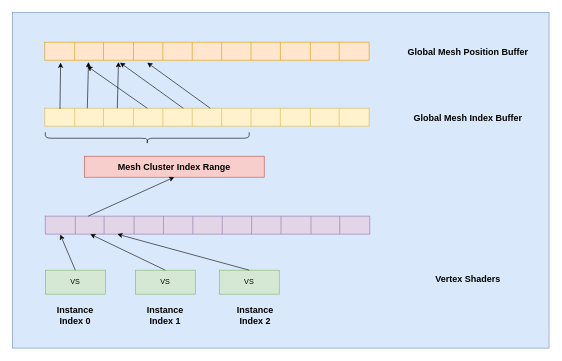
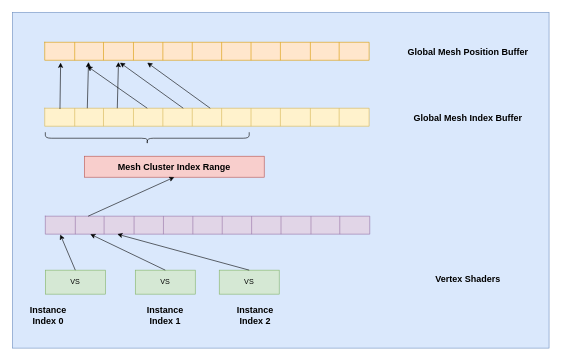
  <mxCell id="0" />
  <mxCell id="1" parent="0" />
  <mxCell id="2" value="" style="rounded=0;whiteSpace=wrap;html=1;fillColor=#dae8fc;strokeColor=#6c8ebf;" vertex="1" parent="1"><mxGeometry x="20" y="20" width="895" height="560" as="geometry" /></mxCell>
  <mxCell id="3" value="" style="shape=table;startSize=0;container=1;collapsible=0;childLayout=tableLayout;fontSize=16;fillColor=#ffe6cc;strokeColor=#d79b00;" vertex="1" parent="1"><mxGeometry x="74" y="70" width="541" height="30" as="geometry" /></mxCell>
  <mxCell id="4" value="" style="shape=tableRow;horizontal=0;startSize=0;swimlaneHead=0;swimlaneBody=0;strokeColor=inherit;top=0;left=0;bottom=0;right=0;collapsible=0;dropTarget=0;fillColor=none;points=[[0,0.5],[1,0.5]];portConstraint=eastwest;fontSize=16;" vertex="1" parent="3"><mxGeometry width="541" height="30" as="geometry" /></mxCell>
  <mxCell id="5" value="" style="shape=partialRectangle;html=1;whiteSpace=wrap;connectable=0;strokeColor=inherit;overflow=hidden;fillColor=none;top=0;left=0;bottom=0;right=0;pointerEvents=1;fontSize=16;" vertex="1" parent="4"><mxGeometry width="50" height="30" as="geometry"><mxRectangle width="50" height="30" as="alternateBounds" /></mxGeometry></mxCell>
  <mxCell id="6" value="" style="shape=partialRectangle;html=1;whiteSpace=wrap;connectable=0;strokeColor=inherit;overflow=hidden;fillColor=none;top=0;left=0;bottom=0;right=0;pointerEvents=1;fontSize=16;" vertex="1" parent="4"><mxGeometry x="50" width="48" height="30" as="geometry"><mxRectangle width="48" height="30" as="alternateBounds" /></mxGeometry></mxCell>
  <mxCell id="7" style="shape=partialRectangle;html=1;whiteSpace=wrap;connectable=0;strokeColor=inherit;overflow=hidden;fillColor=none;top=0;left=0;bottom=0;right=0;pointerEvents=1;fontSize=16;" vertex="1" parent="4"><mxGeometry x="98" width="50" height="30" as="geometry"><mxRectangle width="50" height="30" as="alternateBounds" /></mxGeometry></mxCell>
  <mxCell id="8" style="shape=partialRectangle;html=1;whiteSpace=wrap;connectable=0;strokeColor=inherit;overflow=hidden;fillColor=none;top=0;left=0;bottom=0;right=0;pointerEvents=1;fontSize=16;" vertex="1" parent="4"><mxGeometry x="148" width="49" height="30" as="geometry"><mxRectangle width="49" height="30" as="alternateBounds" /></mxGeometry></mxCell>
  <mxCell id="9" style="shape=partialRectangle;html=1;whiteSpace=wrap;connectable=0;strokeColor=inherit;overflow=hidden;fillColor=none;top=0;left=0;bottom=0;right=0;pointerEvents=1;fontSize=16;" vertex="1" parent="4"><mxGeometry x="197" width="49" height="30" as="geometry"><mxRectangle width="49" height="30" as="alternateBounds" /></mxGeometry></mxCell>
  <mxCell id="10" style="shape=partialRectangle;html=1;whiteSpace=wrap;connectable=0;strokeColor=inherit;overflow=hidden;fillColor=none;top=0;left=0;bottom=0;right=0;pointerEvents=1;fontSize=16;" vertex="1" parent="4"><mxGeometry x="246" width="49" height="30" as="geometry"><mxRectangle width="49" height="30" as="alternateBounds" /></mxGeometry></mxCell>
  <mxCell id="11" style="shape=partialRectangle;html=1;whiteSpace=wrap;connectable=0;strokeColor=inherit;overflow=hidden;fillColor=none;top=0;left=0;bottom=0;right=0;pointerEvents=1;fontSize=16;" vertex="1" parent="4"><mxGeometry x="295" width="49" height="30" as="geometry"><mxRectangle width="49" height="30" as="alternateBounds" /></mxGeometry></mxCell>
  <mxCell id="12" style="shape=partialRectangle;html=1;whiteSpace=wrap;connectable=0;strokeColor=inherit;overflow=hidden;fillColor=none;top=0;left=0;bottom=0;right=0;pointerEvents=1;fontSize=16;" vertex="1" parent="4"><mxGeometry x="344" width="49" height="30" as="geometry"><mxRectangle width="49" height="30" as="alternateBounds" /></mxGeometry></mxCell>
  <mxCell id="13" style="shape=partialRectangle;html=1;whiteSpace=wrap;connectable=0;strokeColor=inherit;overflow=hidden;fillColor=none;top=0;left=0;bottom=0;right=0;pointerEvents=1;fontSize=16;" vertex="1" parent="4"><mxGeometry x="393" width="50" height="30" as="geometry"><mxRectangle width="50" height="30" as="alternateBounds" /></mxGeometry></mxCell>
  <mxCell id="14" style="shape=partialRectangle;html=1;whiteSpace=wrap;connectable=0;strokeColor=inherit;overflow=hidden;fillColor=none;top=0;left=0;bottom=0;right=0;pointerEvents=1;fontSize=16;" vertex="1" parent="4"><mxGeometry x="443" width="48" height="30" as="geometry"><mxRectangle width="48" height="30" as="alternateBounds" /></mxGeometry></mxCell>
  <mxCell id="15" style="shape=partialRectangle;html=1;whiteSpace=wrap;connectable=0;strokeColor=inherit;overflow=hidden;fillColor=none;top=0;left=0;bottom=0;right=0;pointerEvents=1;fontSize=16;" vertex="1" parent="4"><mxGeometry x="491" width="50" height="30" as="geometry"><mxRectangle width="50" height="30" as="alternateBounds" /></mxGeometry></mxCell>
  <mxCell id="16" value="Global Mesh Position Buffer" style="text;html=1;align=center;verticalAlign=middle;whiteSpace=wrap;rounded=0;fontSize=15;fontStyle=1" vertex="1" parent="1"><mxGeometry x="665" y="70" width="230" height="30" as="geometry" /></mxCell>
  <mxCell id="17" value="" style="shape=table;startSize=0;container=1;collapsible=0;childLayout=tableLayout;fontSize=16;fillColor=#fff2cc;strokeColor=#d6b656;" vertex="1" parent="1"><mxGeometry x="74" y="180" width="541" height="30" as="geometry" /></mxCell>
  <mxCell id="18" value="" style="shape=tableRow;horizontal=0;startSize=0;swimlaneHead=0;swimlaneBody=0;strokeColor=inherit;top=0;left=0;bottom=0;right=0;collapsible=0;dropTarget=0;fillColor=none;points=[[0,0.5],[1,0.5]];portConstraint=eastwest;fontSize=16;" vertex="1" parent="17"><mxGeometry width="541" height="30" as="geometry" /></mxCell>
  <mxCell id="19" value="" style="shape=partialRectangle;html=1;whiteSpace=wrap;connectable=0;strokeColor=inherit;overflow=hidden;fillColor=none;top=0;left=0;bottom=0;right=0;pointerEvents=1;fontSize=16;" vertex="1" parent="18"><mxGeometry width="50" height="30" as="geometry"><mxRectangle width="50" height="30" as="alternateBounds" /></mxGeometry></mxCell>
  <mxCell id="20" value="" style="shape=partialRectangle;html=1;whiteSpace=wrap;connectable=0;strokeColor=inherit;overflow=hidden;fillColor=none;top=0;left=0;bottom=0;right=0;pointerEvents=1;fontSize=16;" vertex="1" parent="18"><mxGeometry x="50" width="48" height="30" as="geometry"><mxRectangle width="48" height="30" as="alternateBounds" /></mxGeometry></mxCell>
  <mxCell id="21" style="shape=partialRectangle;html=1;whiteSpace=wrap;connectable=0;strokeColor=inherit;overflow=hidden;fillColor=none;top=0;left=0;bottom=0;right=0;pointerEvents=1;fontSize=16;" vertex="1" parent="18"><mxGeometry x="98" width="50" height="30" as="geometry"><mxRectangle width="50" height="30" as="alternateBounds" /></mxGeometry></mxCell>
  <mxCell id="22" style="shape=partialRectangle;html=1;whiteSpace=wrap;connectable=0;strokeColor=inherit;overflow=hidden;fillColor=none;top=0;left=0;bottom=0;right=0;pointerEvents=1;fontSize=16;" vertex="1" parent="18"><mxGeometry x="148" width="49" height="30" as="geometry"><mxRectangle width="49" height="30" as="alternateBounds" /></mxGeometry></mxCell>
  <mxCell id="23" style="shape=partialRectangle;html=1;whiteSpace=wrap;connectable=0;strokeColor=inherit;overflow=hidden;fillColor=none;top=0;left=0;bottom=0;right=0;pointerEvents=1;fontSize=16;" vertex="1" parent="18"><mxGeometry x="197" width="49" height="30" as="geometry"><mxRectangle width="49" height="30" as="alternateBounds" /></mxGeometry></mxCell>
  <mxCell id="24" style="shape=partialRectangle;html=1;whiteSpace=wrap;connectable=0;strokeColor=inherit;overflow=hidden;fillColor=none;top=0;left=0;bottom=0;right=0;pointerEvents=1;fontSize=16;" vertex="1" parent="18"><mxGeometry x="246" width="49" height="30" as="geometry"><mxRectangle width="49" height="30" as="alternateBounds" /></mxGeometry></mxCell>
  <mxCell id="25" style="shape=partialRectangle;html=1;whiteSpace=wrap;connectable=0;strokeColor=inherit;overflow=hidden;fillColor=none;top=0;left=0;bottom=0;right=0;pointerEvents=1;fontSize=16;" vertex="1" parent="18"><mxGeometry x="295" width="49" height="30" as="geometry"><mxRectangle width="49" height="30" as="alternateBounds" /></mxGeometry></mxCell>
  <mxCell id="26" style="shape=partialRectangle;html=1;whiteSpace=wrap;connectable=0;strokeColor=inherit;overflow=hidden;fillColor=none;top=0;left=0;bottom=0;right=0;pointerEvents=1;fontSize=16;" vertex="1" parent="18"><mxGeometry x="344" width="49" height="30" as="geometry"><mxRectangle width="49" height="30" as="alternateBounds" /></mxGeometry></mxCell>
  <mxCell id="27" style="shape=partialRectangle;html=1;whiteSpace=wrap;connectable=0;strokeColor=inherit;overflow=hidden;fillColor=none;top=0;left=0;bottom=0;right=0;pointerEvents=1;fontSize=16;" vertex="1" parent="18"><mxGeometry x="393" width="50" height="30" as="geometry"><mxRectangle width="50" height="30" as="alternateBounds" /></mxGeometry></mxCell>
  <mxCell id="28" style="shape=partialRectangle;html=1;whiteSpace=wrap;connectable=0;strokeColor=inherit;overflow=hidden;fillColor=none;top=0;left=0;bottom=0;right=0;pointerEvents=1;fontSize=16;" vertex="1" parent="18"><mxGeometry x="443" width="48" height="30" as="geometry"><mxRectangle width="48" height="30" as="alternateBounds" /></mxGeometry></mxCell>
  <mxCell id="29" style="shape=partialRectangle;html=1;whiteSpace=wrap;connectable=0;strokeColor=inherit;overflow=hidden;fillColor=none;top=0;left=0;bottom=0;right=0;pointerEvents=1;fontSize=16;" vertex="1" parent="18"><mxGeometry x="491" width="50" height="30" as="geometry"><mxRectangle width="50" height="30" as="alternateBounds" /></mxGeometry></mxCell>
  <mxCell id="30" value="Global Mesh Index Buffer" style="text;html=1;align=center;verticalAlign=middle;whiteSpace=wrap;rounded=0;fontSize=15;fontStyle=1" vertex="1" parent="1"><mxGeometry x="665" y="180" width="230" height="30" as="geometry" /></mxCell>
  <mxCell id="31" value="" style="endArrow=classic;html=1;rounded=0;exitX=0.047;exitY=0.044;exitDx=0;exitDy=0;exitPerimeter=0;entryX=0.049;entryY=1.133;entryDx=0;entryDy=0;entryPerimeter=0;" edge="1" parent="1" source="18" target="4"><mxGeometry width="50" height="50" relative="1" as="geometry"><mxPoint x="345" y="350" as="sourcePoint" /><mxPoint x="395" y="300" as="targetPoint" /></mxGeometry></mxCell>
  <mxCell id="32" value="" style="endArrow=classic;html=1;rounded=0;exitX=0.047;exitY=0.044;exitDx=0;exitDy=0;exitPerimeter=0;entryX=0.049;entryY=1.133;entryDx=0;entryDy=0;entryPerimeter=0;" edge="1" parent="1"><mxGeometry width="50" height="50" relative="1" as="geometry"><mxPoint x="145" y="180" as="sourcePoint" /><mxPoint x="147" y="103" as="targetPoint" /></mxGeometry></mxCell>
  <mxCell id="33" value="" style="endArrow=classic;html=1;rounded=0;exitX=0.047;exitY=0.044;exitDx=0;exitDy=0;exitPerimeter=0;entryX=0.049;entryY=1.133;entryDx=0;entryDy=0;entryPerimeter=0;" edge="1" parent="1"><mxGeometry width="50" height="50" relative="1" as="geometry"><mxPoint x="195" y="180" as="sourcePoint" /><mxPoint x="197" y="103" as="targetPoint" /></mxGeometry></mxCell>
  <mxCell id="34" value="" style="endArrow=classic;html=1;rounded=0;exitX=0.047;exitY=0.044;exitDx=0;exitDy=0;exitPerimeter=0;" edge="1" parent="1"><mxGeometry width="50" height="50" relative="1" as="geometry"><mxPoint x="245" y="180" as="sourcePoint" /><mxPoint x="145" y="110" as="targetPoint" /></mxGeometry></mxCell>
  <mxCell id="35" value="" style="endArrow=classic;html=1;rounded=0;exitX=0.047;exitY=0.044;exitDx=0;exitDy=0;exitPerimeter=0;entryX=0.232;entryY=1.133;entryDx=0;entryDy=0;entryPerimeter=0;" edge="1" parent="1" target="4"><mxGeometry width="50" height="50" relative="1" as="geometry"><mxPoint x="305" y="180" as="sourcePoint" /><mxPoint x="205" y="110" as="targetPoint" /></mxGeometry></mxCell>
  <mxCell id="36" value="" style="endArrow=classic;html=1;rounded=0;exitX=0.047;exitY=0.044;exitDx=0;exitDy=0;exitPerimeter=0;entryX=0.232;entryY=1.133;entryDx=0;entryDy=0;entryPerimeter=0;" edge="1" parent="1"><mxGeometry width="50" height="50" relative="1" as="geometry"><mxPoint x="350" y="180" as="sourcePoint" /><mxPoint x="245" y="104" as="targetPoint" /></mxGeometry></mxCell>
  <mxCell id="37" value="" style="shape=curlyBracket;whiteSpace=wrap;html=1;rounded=1;flipH=1;labelPosition=right;verticalLabelPosition=middle;align=left;verticalAlign=middle;direction=north;" vertex="1" parent="1"><mxGeometry x="75" y="220" width="340" height="20" as="geometry" /></mxCell>
  <mxCell id="38" value="Mesh Cluster Index Range" style="rounded=0;whiteSpace=wrap;html=1;fontSize=15;fontStyle=1;fillColor=#f8cecc;strokeColor=#b85450;" vertex="1" parent="1"><mxGeometry x="140" y="260" width="300" height="35" as="geometry" /></mxCell>
  <mxCell id="39" value="" style="shape=table;startSize=0;container=1;collapsible=0;childLayout=tableLayout;fontSize=16;fillColor=#e1d5e7;strokeColor=#9673a6;" vertex="1" parent="1"><mxGeometry x="75" y="360" width="541" height="30" as="geometry" /></mxCell>
  <mxCell id="40" value="" style="shape=tableRow;horizontal=0;startSize=0;swimlaneHead=0;swimlaneBody=0;strokeColor=inherit;top=0;left=0;bottom=0;right=0;collapsible=0;dropTarget=0;fillColor=none;points=[[0,0.5],[1,0.5]];portConstraint=eastwest;fontSize=16;" vertex="1" parent="39"><mxGeometry width="541" height="30" as="geometry" /></mxCell>
  <mxCell id="41" value="" style="shape=partialRectangle;html=1;whiteSpace=wrap;connectable=0;strokeColor=inherit;overflow=hidden;fillColor=none;top=0;left=0;bottom=0;right=0;pointerEvents=1;fontSize=16;" vertex="1" parent="40"><mxGeometry width="50" height="30" as="geometry"><mxRectangle width="50" height="30" as="alternateBounds" /></mxGeometry></mxCell>
  <mxCell id="42" value="" style="shape=partialRectangle;html=1;whiteSpace=wrap;connectable=0;strokeColor=inherit;overflow=hidden;fillColor=none;top=0;left=0;bottom=0;right=0;pointerEvents=1;fontSize=16;" vertex="1" parent="40"><mxGeometry x="50" width="48" height="30" as="geometry"><mxRectangle width="48" height="30" as="alternateBounds" /></mxGeometry></mxCell>
  <mxCell id="43" style="shape=partialRectangle;html=1;whiteSpace=wrap;connectable=0;strokeColor=inherit;overflow=hidden;fillColor=none;top=0;left=0;bottom=0;right=0;pointerEvents=1;fontSize=16;" vertex="1" parent="40"><mxGeometry x="98" width="50" height="30" as="geometry"><mxRectangle width="50" height="30" as="alternateBounds" /></mxGeometry></mxCell>
  <mxCell id="44" style="shape=partialRectangle;html=1;whiteSpace=wrap;connectable=0;strokeColor=inherit;overflow=hidden;fillColor=none;top=0;left=0;bottom=0;right=0;pointerEvents=1;fontSize=16;" vertex="1" parent="40"><mxGeometry x="148" width="49" height="30" as="geometry"><mxRectangle width="49" height="30" as="alternateBounds" /></mxGeometry></mxCell>
  <mxCell id="45" style="shape=partialRectangle;html=1;whiteSpace=wrap;connectable=0;strokeColor=inherit;overflow=hidden;fillColor=none;top=0;left=0;bottom=0;right=0;pointerEvents=1;fontSize=16;" vertex="1" parent="40"><mxGeometry x="197" width="49" height="30" as="geometry"><mxRectangle width="49" height="30" as="alternateBounds" /></mxGeometry></mxCell>
  <mxCell id="46" style="shape=partialRectangle;html=1;whiteSpace=wrap;connectable=0;strokeColor=inherit;overflow=hidden;fillColor=none;top=0;left=0;bottom=0;right=0;pointerEvents=1;fontSize=16;" vertex="1" parent="40"><mxGeometry x="246" width="49" height="30" as="geometry"><mxRectangle width="49" height="30" as="alternateBounds" /></mxGeometry></mxCell>
  <mxCell id="47" style="shape=partialRectangle;html=1;whiteSpace=wrap;connectable=0;strokeColor=inherit;overflow=hidden;fillColor=none;top=0;left=0;bottom=0;right=0;pointerEvents=1;fontSize=16;" vertex="1" parent="40"><mxGeometry x="295" width="49" height="30" as="geometry"><mxRectangle width="49" height="30" as="alternateBounds" /></mxGeometry></mxCell>
  <mxCell id="48" style="shape=partialRectangle;html=1;whiteSpace=wrap;connectable=0;strokeColor=inherit;overflow=hidden;fillColor=none;top=0;left=0;bottom=0;right=0;pointerEvents=1;fontSize=16;" vertex="1" parent="40"><mxGeometry x="344" width="49" height="30" as="geometry"><mxRectangle width="49" height="30" as="alternateBounds" /></mxGeometry></mxCell>
  <mxCell id="49" style="shape=partialRectangle;html=1;whiteSpace=wrap;connectable=0;strokeColor=inherit;overflow=hidden;fillColor=none;top=0;left=0;bottom=0;right=0;pointerEvents=1;fontSize=16;" vertex="1" parent="40"><mxGeometry x="393" width="50" height="30" as="geometry"><mxRectangle width="50" height="30" as="alternateBounds" /></mxGeometry></mxCell>
  <mxCell id="50" style="shape=partialRectangle;html=1;whiteSpace=wrap;connectable=0;strokeColor=inherit;overflow=hidden;fillColor=none;top=0;left=0;bottom=0;right=0;pointerEvents=1;fontSize=16;" vertex="1" parent="40"><mxGeometry x="443" width="48" height="30" as="geometry"><mxRectangle width="48" height="30" as="alternateBounds" /></mxGeometry></mxCell>
  <mxCell id="51" style="shape=partialRectangle;html=1;whiteSpace=wrap;connectable=0;strokeColor=inherit;overflow=hidden;fillColor=none;top=0;left=0;bottom=0;right=0;pointerEvents=1;fontSize=16;" vertex="1" parent="40"><mxGeometry x="491" width="50" height="30" as="geometry"><mxRectangle width="50" height="30" as="alternateBounds" /></mxGeometry></mxCell>
  <mxCell id="52" value="" style="endArrow=classic;html=1;rounded=0;exitX=0.132;exitY=0;exitDx=0;exitDy=0;exitPerimeter=0;entryX=0.5;entryY=1;entryDx=0;entryDy=0;" edge="1" parent="1" source="40" target="38"><mxGeometry width="50" height="50" relative="1" as="geometry"><mxPoint x="345" y="350" as="sourcePoint" /><mxPoint x="395" y="300" as="targetPoint" /></mxGeometry></mxCell>
  <mxCell id="53" value="VS" style="rounded=0;whiteSpace=wrap;html=1;fillColor=#d5e8d4;strokeColor=#82b366;" vertex="1" parent="1"><mxGeometry x="75" y="450" width="100" height="40" as="geometry" /></mxCell>
  <mxCell id="54" value="VS" style="rounded=0;whiteSpace=wrap;html=1;fillColor=#d5e8d4;strokeColor=#82b366;" vertex="1" parent="1"><mxGeometry x="225" y="450" width="100" height="40" as="geometry" /></mxCell>
  <mxCell id="55" value="VS" style="rounded=0;whiteSpace=wrap;html=1;fillColor=#d5e8d4;strokeColor=#82b366;" vertex="1" parent="1"><mxGeometry x="365" y="450" width="100" height="40" as="geometry" /></mxCell>
  <mxCell id="56" value="Vertex Shaders" style="text;html=1;align=center;verticalAlign=middle;whiteSpace=wrap;rounded=0;fontSize=15;fontStyle=1" vertex="1" parent="1"><mxGeometry x="695" y="450" width="170" height="30" as="geometry" /></mxCell>
  <mxCell id="57" value="" style="endArrow=classic;html=1;rounded=0;exitX=0.5;exitY=0;exitDx=0;exitDy=0;entryX=0.046;entryY=1.022;entryDx=0;entryDy=0;entryPerimeter=0;" edge="1" parent="1" source="53" target="40"><mxGeometry width="50" height="50" relative="1" as="geometry"><mxPoint x="345" y="350" as="sourcePoint" /><mxPoint x="395" y="300" as="targetPoint" /></mxGeometry></mxCell>
  <mxCell id="58" value="" style="endArrow=classic;html=1;rounded=0;exitX=0.5;exitY=0;exitDx=0;exitDy=0;entryX=0.046;entryY=1.022;entryDx=0;entryDy=0;entryPerimeter=0;" edge="1" parent="1" source="54"><mxGeometry width="50" height="50" relative="1" as="geometry"><mxPoint x="175" y="449" as="sourcePoint" /><mxPoint x="150" y="390" as="targetPoint" /></mxGeometry></mxCell>
  <mxCell id="59" value="" style="endArrow=classic;html=1;rounded=0;exitX=0.5;exitY=0;exitDx=0;exitDy=0;entryX=0.046;entryY=1.022;entryDx=0;entryDy=0;entryPerimeter=0;" edge="1" parent="1" source="55"><mxGeometry width="50" height="50" relative="1" as="geometry"><mxPoint x="320" y="450" as="sourcePoint" /><mxPoint x="195" y="390" as="targetPoint" /></mxGeometry></mxCell>
- <mxCell id="60" value="Instance Index 0" style="text;html=1;align=center;verticalAlign=middle;whiteSpace=wrap;rounded=0;fontSize=15;fontStyle=1" vertex="1" parent="1"><mxGeometry x="75" y="510" width="100" height="30" as="geometry" /></mxCell>
+ <mxCell id="60" value="Instance Index 0" style="text;html=1;align=center;verticalAlign=middle;whiteSpace=wrap;rounded=0;fontSize=15;fontStyle=1" vertex="1" parent="1"><mxGeometry x="30" y="510" width="100" height="30" as="geometry" /></mxCell>
  <mxCell id="61" value="Instance Index 1" style="text;html=1;align=center;verticalAlign=middle;whiteSpace=wrap;rounded=0;fontSize=15;fontStyle=1" vertex="1" parent="1"><mxGeometry x="225" y="510" width="100" height="30" as="geometry" /></mxCell>
  <mxCell id="62" value="Instance Index 2" style="text;html=1;align=center;verticalAlign=middle;whiteSpace=wrap;rounded=0;fontSize=15;fontStyle=1" vertex="1" parent="1"><mxGeometry x="375" y="510" width="100" height="30" as="geometry" /></mxCell>
